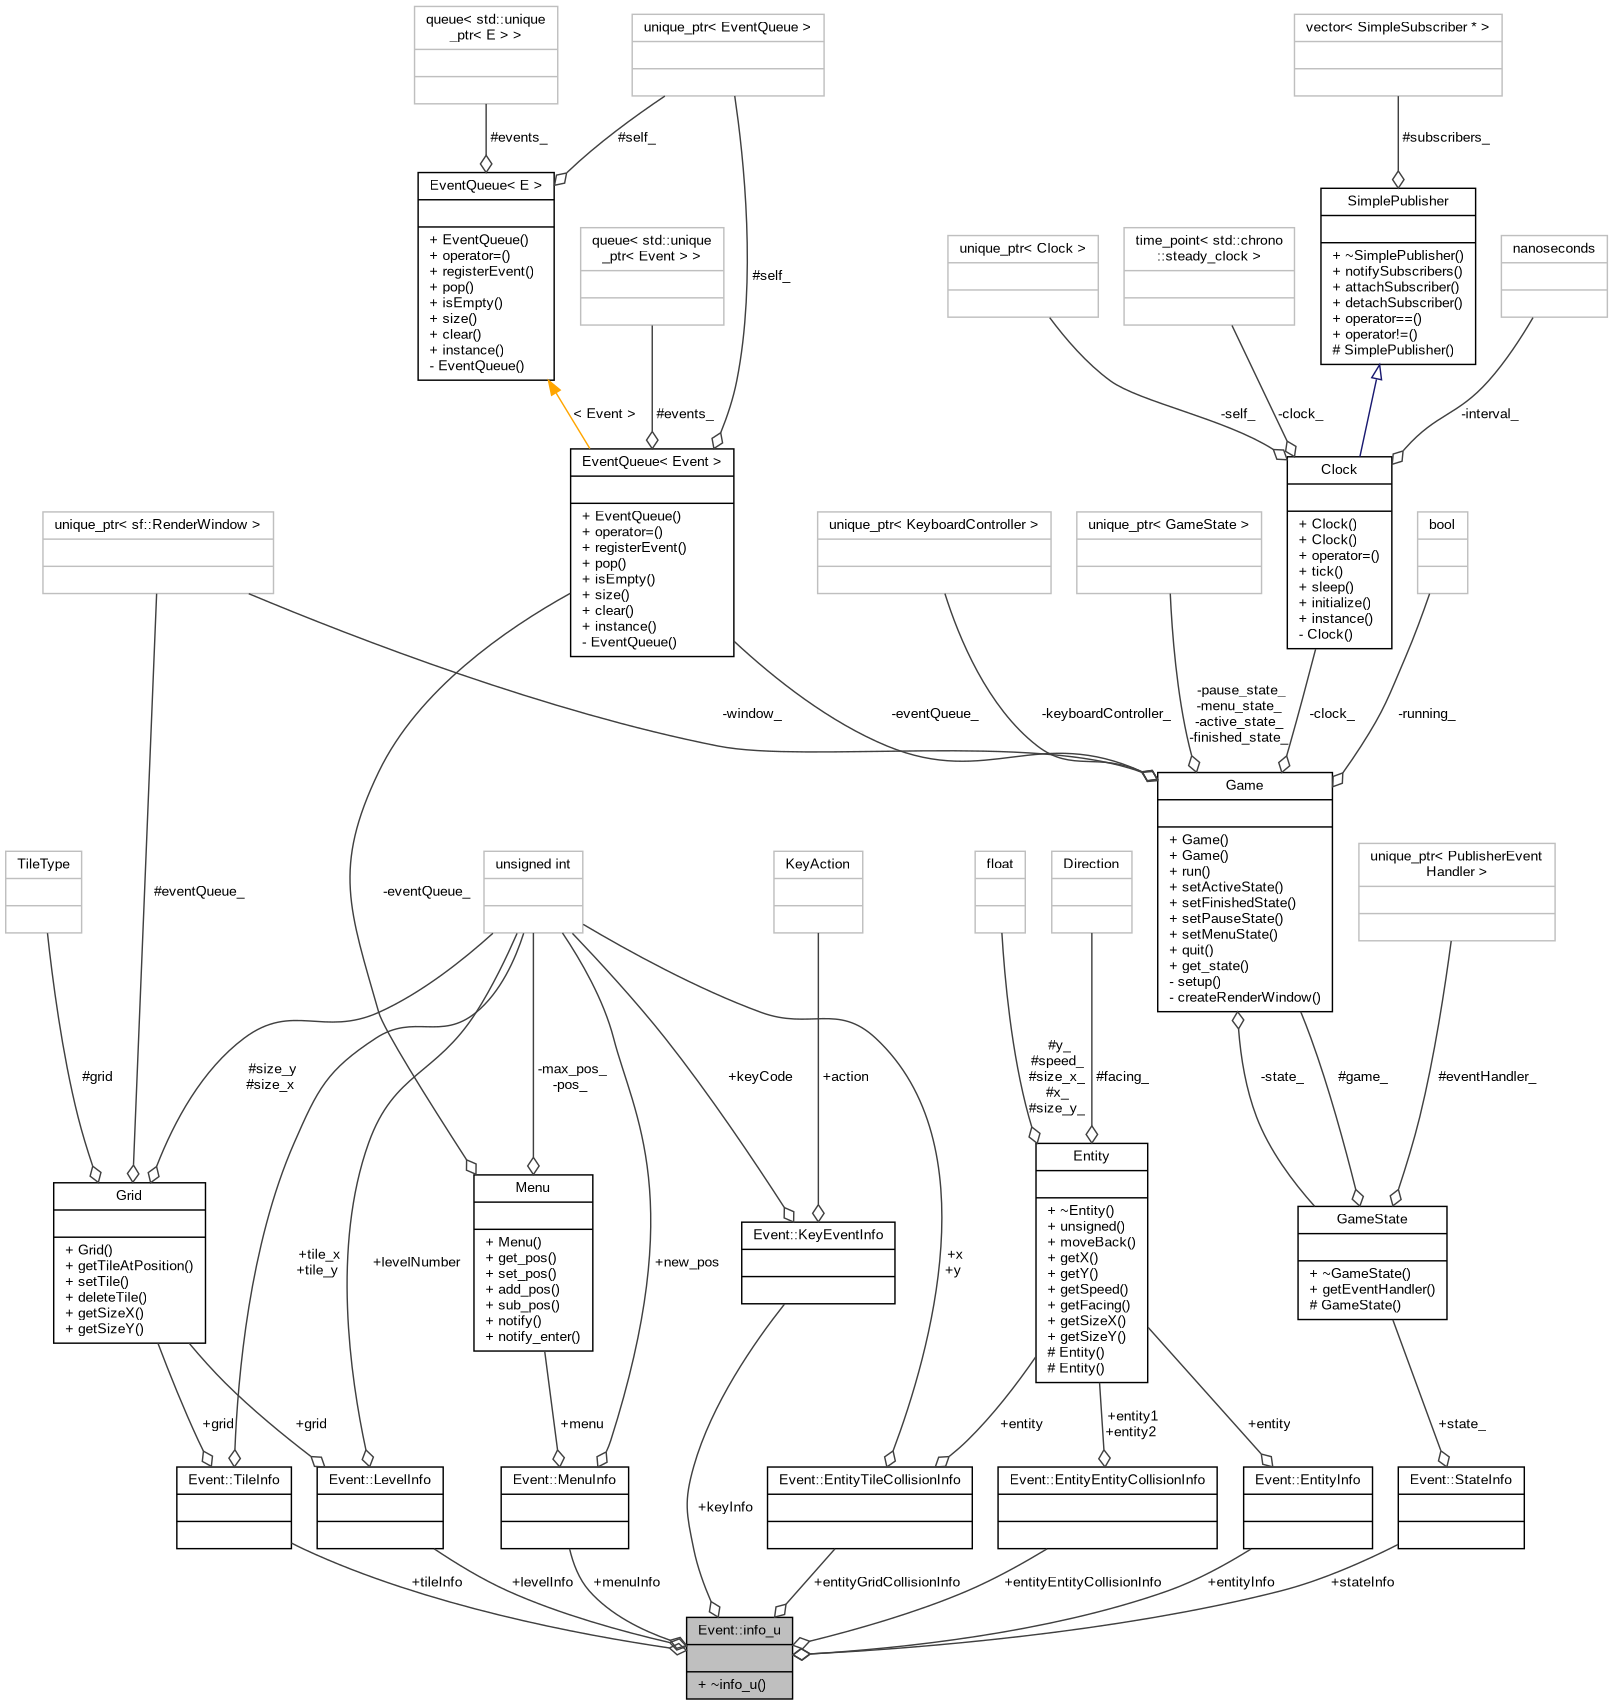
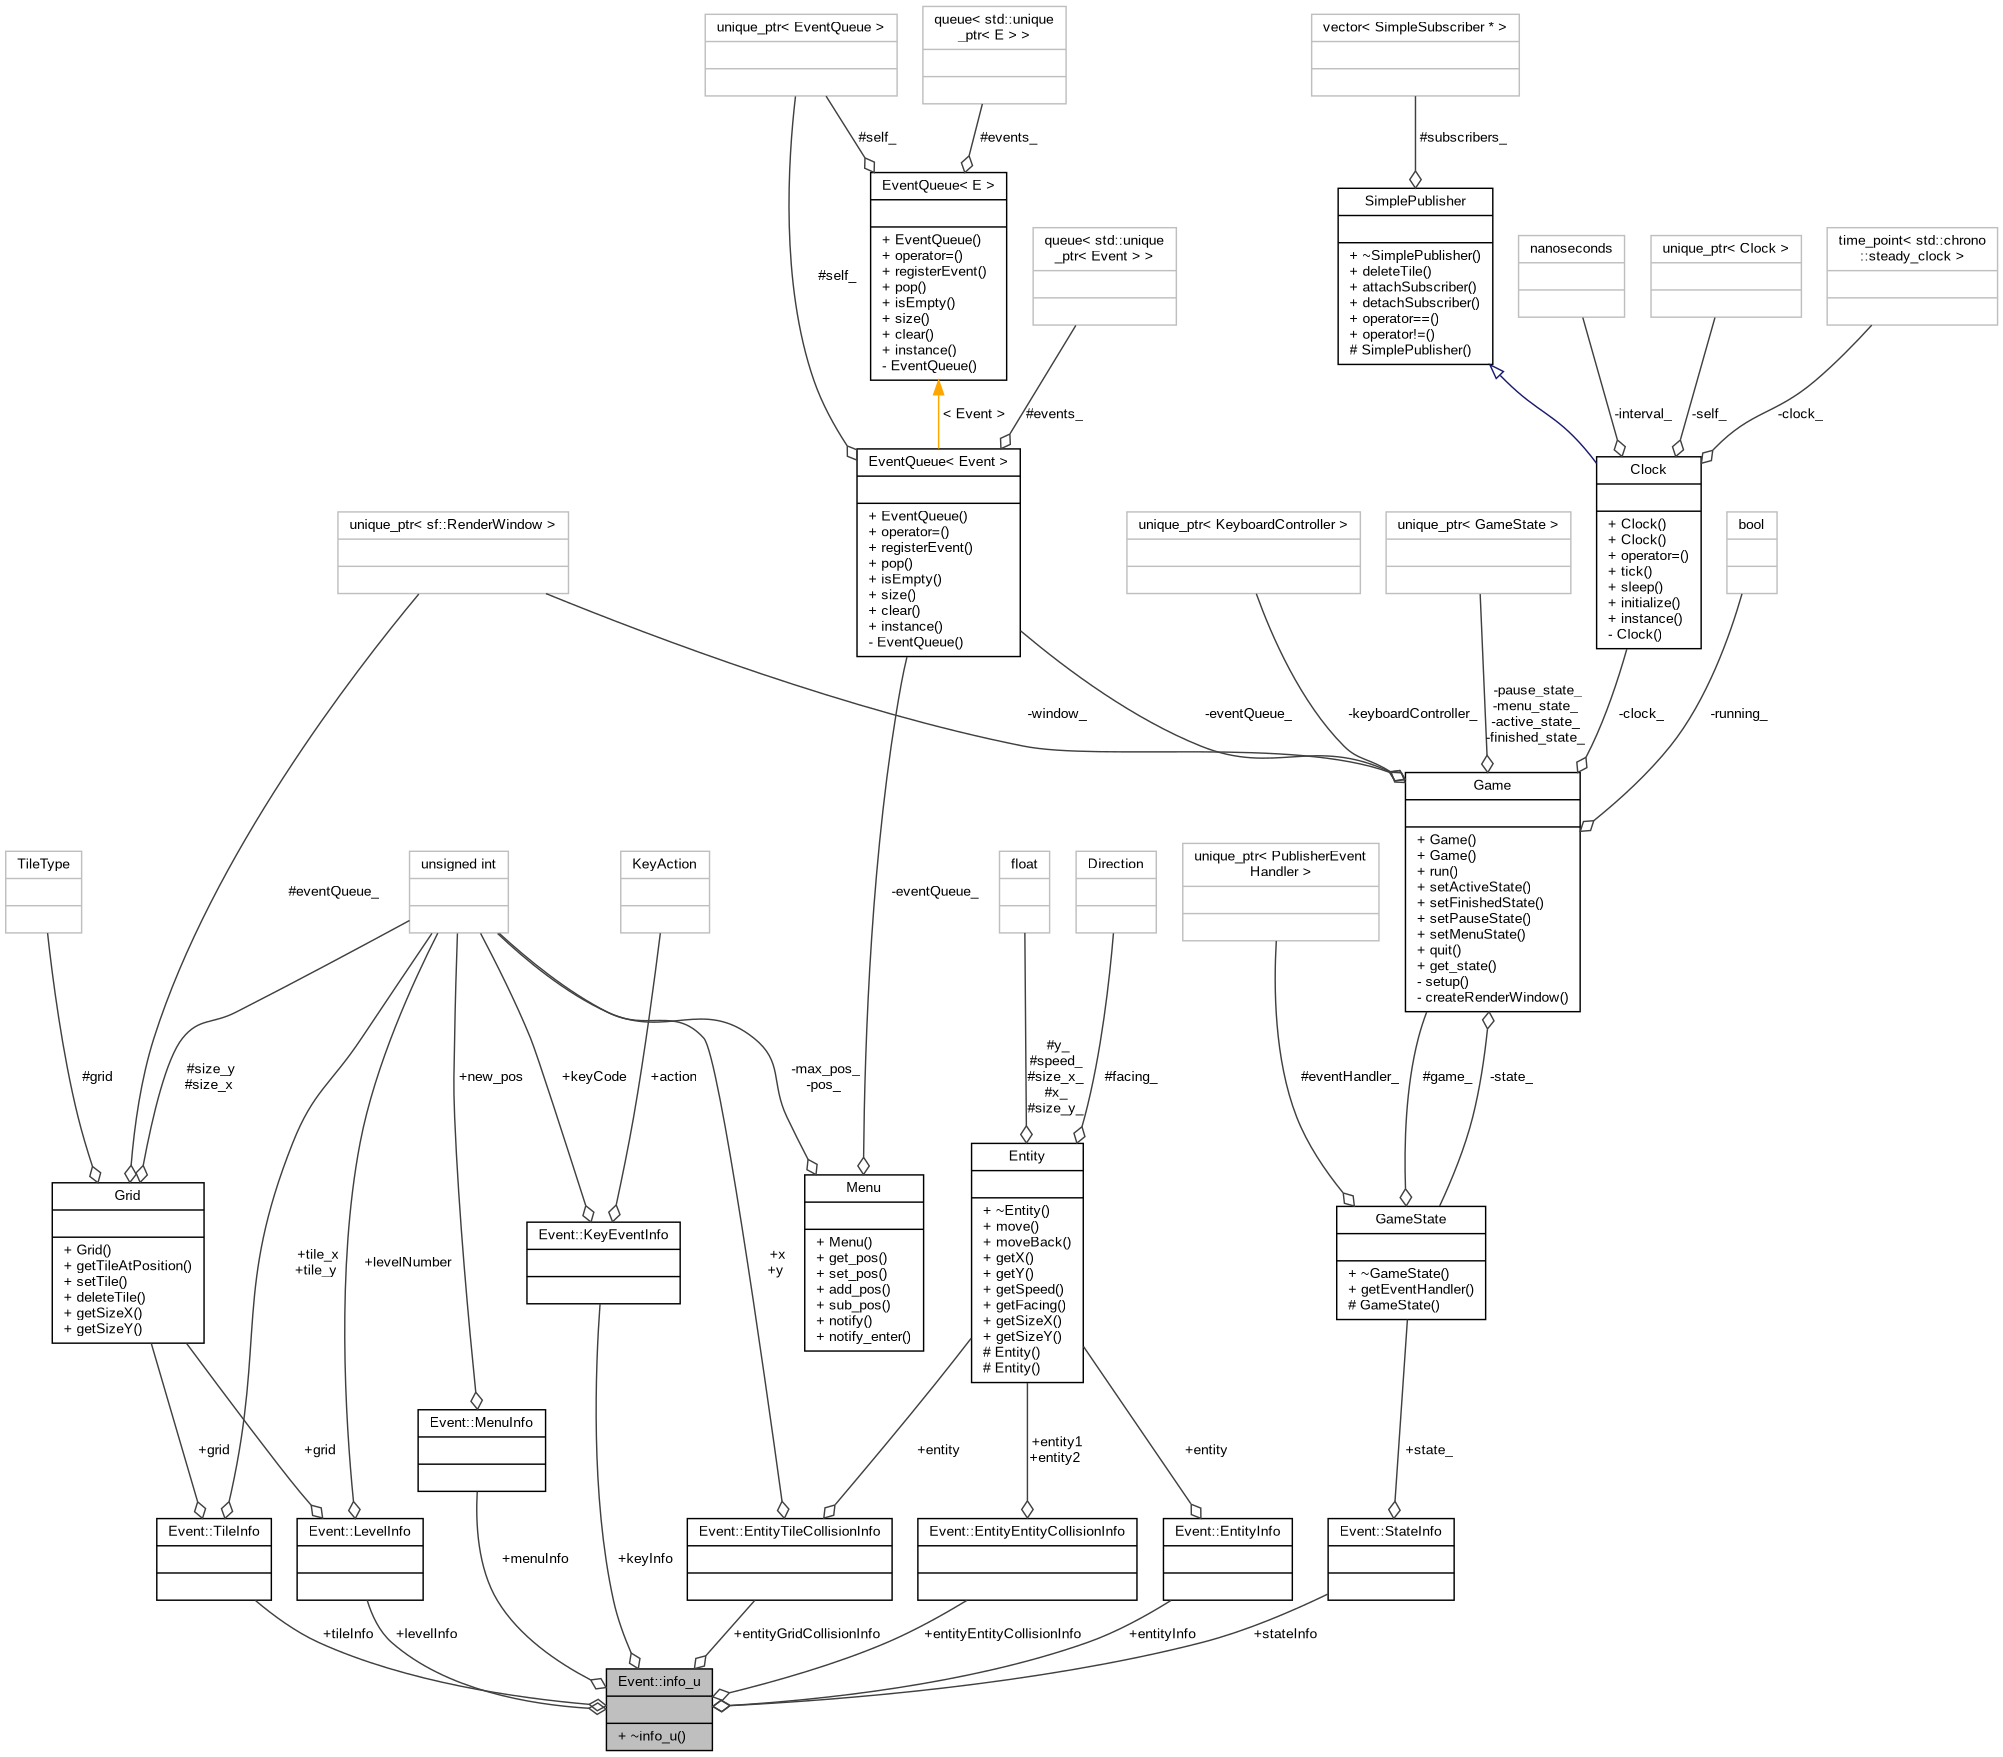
  digraph {
    fontname="Liberation Sans"
    node [color=black fontname="Liberation Sans" fontsize=10 shape=record]
    edge [arrowhead=odiamond color=grey25 fontname="Liberation Sans" fontsize=10 labelfontname=Helvetica labelfontsize=10 style=solid]
    n1 [fillcolor=grey75 fontcolor=black height=0.2 label="{Event::info_u\n||+ ~info_u()\l}" style=filled width=0.4]
    n2 [height=0.2 label="{Event::MenuInfo\n||}" width=0.4]
    n3 [color=grey75 height=0.2 label="{unsigned int\n||}" width=0.4]
    n4 [height=0.2 label="{Menu\n||+ Menu()\l+ get_pos()\l+ set_pos()\l+ add_pos()\l+ sub_pos()\l+ notify()\l+ notify_enter()\l}" width=0.4]
    n5 [height=0.2 label="{Event::LevelInfo\n||}" width=0.4]
    n6 [height=0.2 label="{Grid\n||+ Grid()\l+ getTileAtPosition()\l+ setTile()\l+ deleteTile()\l+ getSizeX()\l+ getSizeY()\l}" width=0.4]
    n7 [height=0.2 label="{Event::KeyEventInfo\n||}" width=0.4]
    n8 [height=0.2 label="{Event::EntityTileCollisionInfo\n||}" width=0.4]
    n9 [height=0.2 label="{Event::TileInfo\n||}" width=0.4]
    n10 [height=0.2 label="{EventQueue\< Event \>\n||+ EventQueue()\l+ operator=()\l+ registerEvent()\l+ pop()\l+ isEmpty()\l+ size()\l+ clear()\l+ instance()\l- EventQueue()\l}" width=0.4]
    n11 [height=0.2 label="{Game\n||+ Game()\l+ Game()\l+ run()\l+ setActiveState()\l+ setFinishedState()\l+ setPauseState()\l+ setMenuState()\l+ quit()\l+ get_state()\l- setup()\l- createRenderWindow()\l}" width=0.4]
    n12 [height=0.2 label="{GameState\n||+ ~GameState()\l+ getEventHandler()\l# GameState()\l}" width=0.4]
    n13 [color=grey75 height=0.2 label="{queue\< std::unique\l_ptr\< Event \> \>\n||}" width=0.4]
    n14 [color=grey75 height=0.2 label="{unique_ptr\< EventQueue \>\n||}" width=0.4]
    n15 [height=0.2 label="{EventQueue\< E \>\n||+ EventQueue()\l+ operator=()\l+ registerEvent()\l+ pop()\l+ isEmpty()\l+ size()\l+ clear()\l+ instance()\l- EventQueue()\l}" width=0.4]
    n16 [color=grey75 height=0.2 label="{queue\< std::unique\l_ptr\< E \> \>\n||}" width=0.4]
    n17 [color=grey75 height=0.2 label="{TileType\n||}" width=0.4]
    n18 [color=grey75 height=0.2 label="{KeyAction\n||}" width=0.4]
    n19 [height=0.2 label="{Event::EntityEntityCollisionInfo\n||}" width=0.4]
-   n20 [height=0.2 label="{Entity\n||+ ~Entity()\l+ unsigned()\l+ moveBack()\l+ getX()\l+ getY()\l+ getSpeed()\l+ getFacing()\l+ getSizeX()\l+ getSizeY()\l# Entity()\l# Entity()\l}" width=0.4]
+   n20 [height=0.2 label="{Entity\n||+ ~Entity()\l+ move()\l+ moveBack()\l+ getX()\l+ getY()\l+ getSpeed()\l+ getFacing()\l+ getSizeX()\l+ getSizeY()\l# Entity()\l# Entity()\l}" width=0.4]
    n21 [height=0.2 label="{Event::EntityInfo\n||}" width=0.4]
    n22 [color=grey75 height=0.2 label="{float\n||}" width=0.4]
    n23 [color=grey75 height=0.2 label="{Direction\n||}" width=0.4]
    n24 [height=0.2 label="{Event::StateInfo\n||}" width=0.4]
    n25 [color=grey75 height=0.2 label="{unique_ptr\< KeyboardController \>\n||}" width=0.4]
    n26 [color=grey75 height=0.2 label="{unique_ptr\< GameState \>\n||}" width=0.4]
    n27 [color=grey75 height=0.2 label="{unique_ptr\< sf::RenderWindow \>\n||}" width=0.4]
    n28 [height=0.2 label="{Clock\n||+ Clock()\l+ Clock()\l+ operator=()\l+ tick()\l+ sleep()\l+ initialize()\l+ instance()\l- Clock()\l}" width=0.4]
-   n29 [height=0.2 label="{SimplePublisher\n||+ ~SimplePublisher()\l+ notifySubscribers()\l+ attachSubscriber()\l+ detachSubscriber()\l+ operator==()\l+ operator!=()\l# SimplePublisher()\l}" width=0.4]
+   n29 [height=0.2 label="{SimplePublisher\n||+ ~SimplePublisher()\l+ deleteTile()\l+ attachSubscriber()\l+ detachSubscriber()\l+ operator==()\l+ operator!=()\l# SimplePublisher()\l}" width=0.4]
    n30 [color=grey75 height=0.2 label="{vector\< SimpleSubscriber * \>\n||}" width=0.4]
    n31 [color=grey75 height=0.2 label="{nanoseconds\n||}" width=0.4]
    n32 [color=grey75 height=0.2 label="{unique_ptr\< Clock \>\n||}" width=0.4]
    n33 [color=grey75 height=0.2 label="{time_point\< std::chrono\l::steady_clock \>\n||}" width=0.4]
    n34 [color=grey75 height=0.2 label="{bool\n||}" width=0.4]
    n35 [color=grey75 height=0.2 label="{unique_ptr\< PublisherEvent\lHandler \>\n||}" width=0.4]
    n2 -> n1 [label=" +menuInfo"]
    n3 -> n2 [label=" +new_pos"]
    n3 -> n4 [label=" -max_pos_\n-pos_"]
    n3 -> n5 [label=" +levelNumber"]
    n3 -> n6 [label=" #size_y\n#size_x"]
    n3 -> n7 [label=" +keyCode"]
    n3 -> n8 [label=" +x\n+y"]
    n3 -> n9 [label=" +tile_x\n+tile_y"]
-   n4 -> n2 [label=" +menu"]
    n5 -> n1 [label=" +levelInfo"]
    n6 -> n5 [label=" +grid"]
    n6 -> n9 [label=" +grid"]
    n7 -> n1 [label=" +keyInfo"]
    n8 -> n1 [label=" +entityGridCollisionInfo"]
    n9 -> n1 [label=" +tileInfo"]
    n10 -> n4 [label=" -eventQueue_"]
    n10 -> n11 [label=" -eventQueue_"]
    n11 -> n12 [label=" #game_"]
    n12 -> n11 [label=" -state_"]
    n12 -> n24 [label=" +state_"]
    n13 -> n10 [label=" #events_"]
    n14 -> n10 [label=" #self_"]
    n14 -> n15 [label=" #self_"]
    n15 -> n10 [color=orange dir=back label=" \< Event \>" arrowhead=""]
    n16 -> n15 [label=" #events_"]
    n17 -> n6 [label=" #grid"]
    n18 -> n7 [label=" +action"]
    n19 -> n1 [label=" +entityEntityCollisionInfo"]
    n20 -> n8 [label=" +entity"]
    n20 -> n19 [label=" +entity1\n+entity2"]
    n20 -> n21 [label=" +entity"]
    n21 -> n1 [label=" +entityInfo"]
    n22 -> n20 [label=" #y_\n#speed_\n#size_x_\n#x_\n#size_y_"]
    n23 -> n20 [label=" #facing_"]
    n24 -> n1 [label=" +stateInfo"]
    n25 -> n11 [label=" -keyboardController_"]
    n26 -> n11 [label=" -pause_state_\n-menu_state_\n-active_state_\n-finished_state_"]
    n27 -> n6 [label=" #eventQueue_"]
    n27 -> n11 [label=" -window_"]
    n28 -> n11 [label=" -clock_"]
    n29 -> n28 [arrowtail=onormal color=midnightblue dir=back arrowhead=""]
    n30 -> n29 [label=" #subscribers_"]
    n31 -> n28 [label=" -interval_"]
    n32 -> n28 [label=" -self_"]
    n33 -> n28 [label=" -clock_"]
    n34 -> n11 [label=" -running_"]
    n35 -> n12 [label=" #eventHandler_"]
  }
